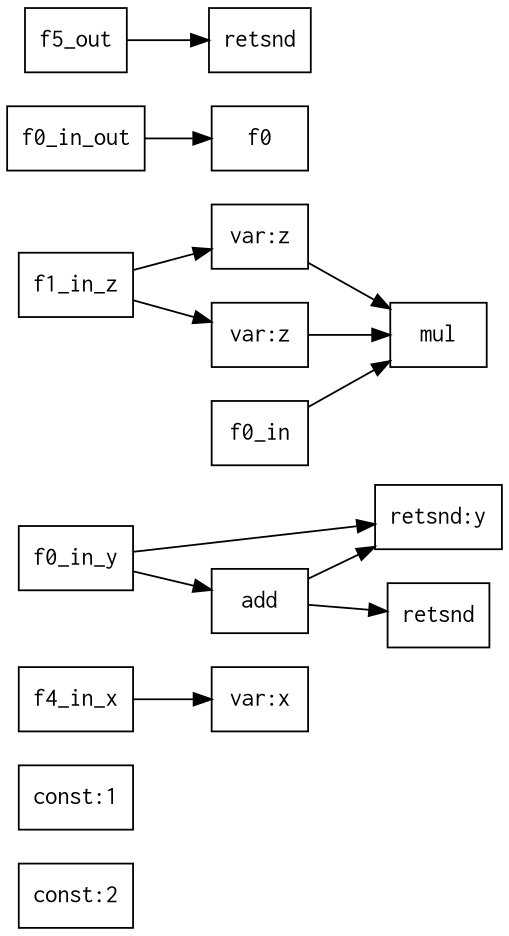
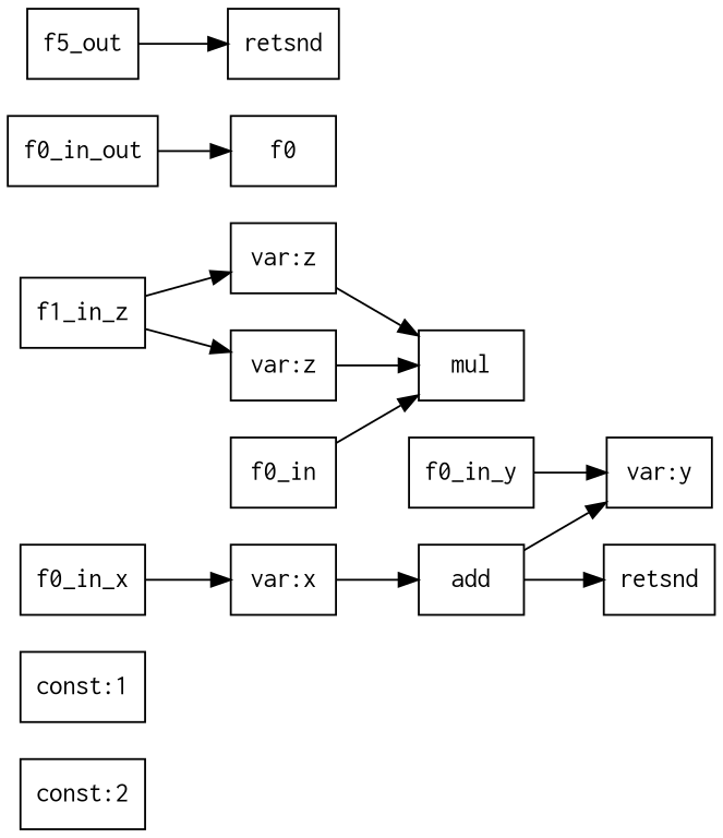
  digraph {
    rankdir=LR
    node [fontname=Courier shape=record]
    n1 [label="const:2"]
    n2 [label="const:1"]
    n3 [label="var:x"]
    n4 [label=add]
-   n5 [label="retsnd:y"]
+   n5 [label="var:y"]
    n6 [label=retsnd]
-   f0_in_x [label=f4_in_x]
+   f0_in_x
    f0_in_y
    n9 [label="var:z"]
    n10 [label=mul]
    n11 [label=f1_in_z]
    n12 [label="var:z"]
    f0_in
    f0_in_out
    f0
    n16 [label=retsnd]
    n17 [label=f5_out]
-   f0_in_y -> n4
+   n3 -> n4
    n4 -> n5
    n4 -> n6
    f0_in_x -> n3
    f0_in_y -> n5
    n9 -> n10
    n11 -> n9
    n11 -> n12
    n12 -> n10
    f0_in -> n10
    f0_in_out -> f0
    n17 -> n16
  }
